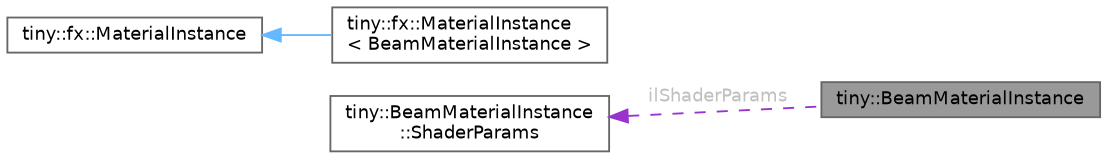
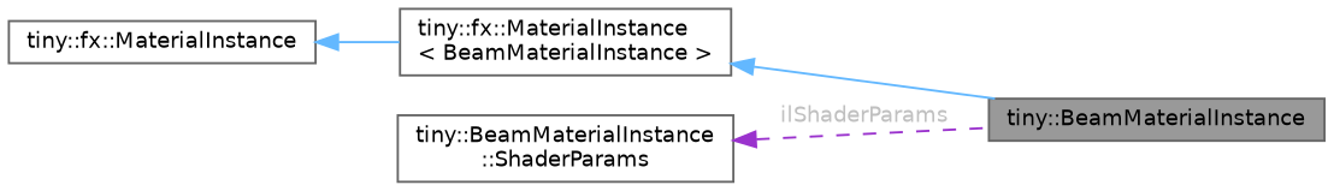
  digraph {
    fontname="DejaVu Sans"
    rankdir=LR
    node [color=gray40 fillcolor=white fontname="DejaVu Sans" fontsize=10 shape=box style=filled]
    edge [color=steelblue1 dir=back fontname="DejaVu Sans" fontsize=10 labelfontname=Helvetica labelfontsize=10 style=solid]
    n1 [fillcolor=grey60 fontcolor=black height=0.2 label="tiny::BeamMaterialInstance" width=0.4]
    n2 [height=0.2 label="tiny::fx::MaterialInstance\l\< BeamMaterialInstance \>" width=0.4]
    n3 [height=0.2 label="tiny::fx::MaterialInstance" width=0.4]
    n4 [height=0.2 label="tiny::BeamMaterialInstance\l::ShaderParams" width=0.4]
+   n2 -> n1
    n3 -> n2
    n4 -> n1 [color=darkorchid3 fontcolor=grey label=" ilShaderParams" style=dashed]
  }
